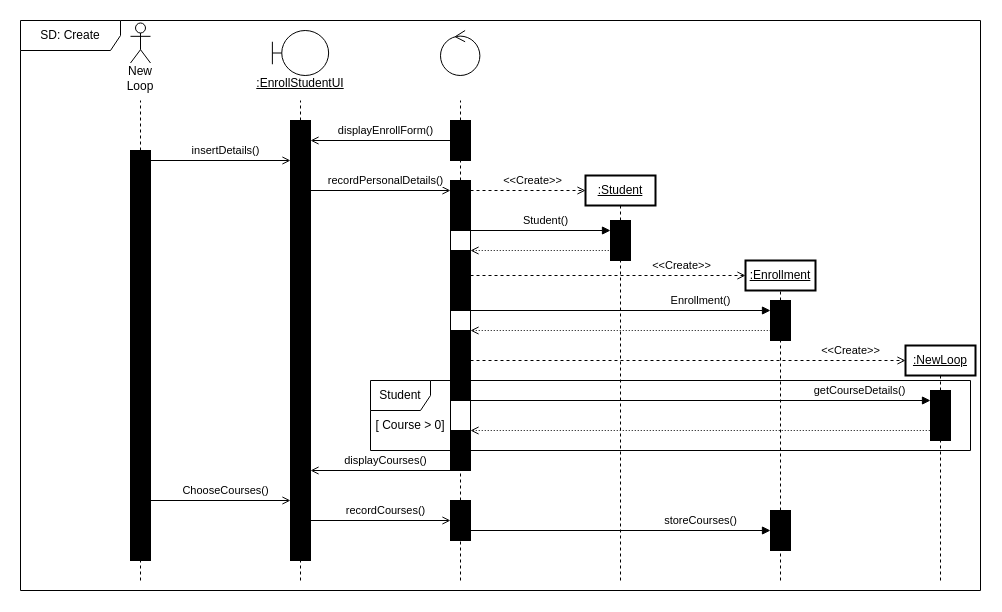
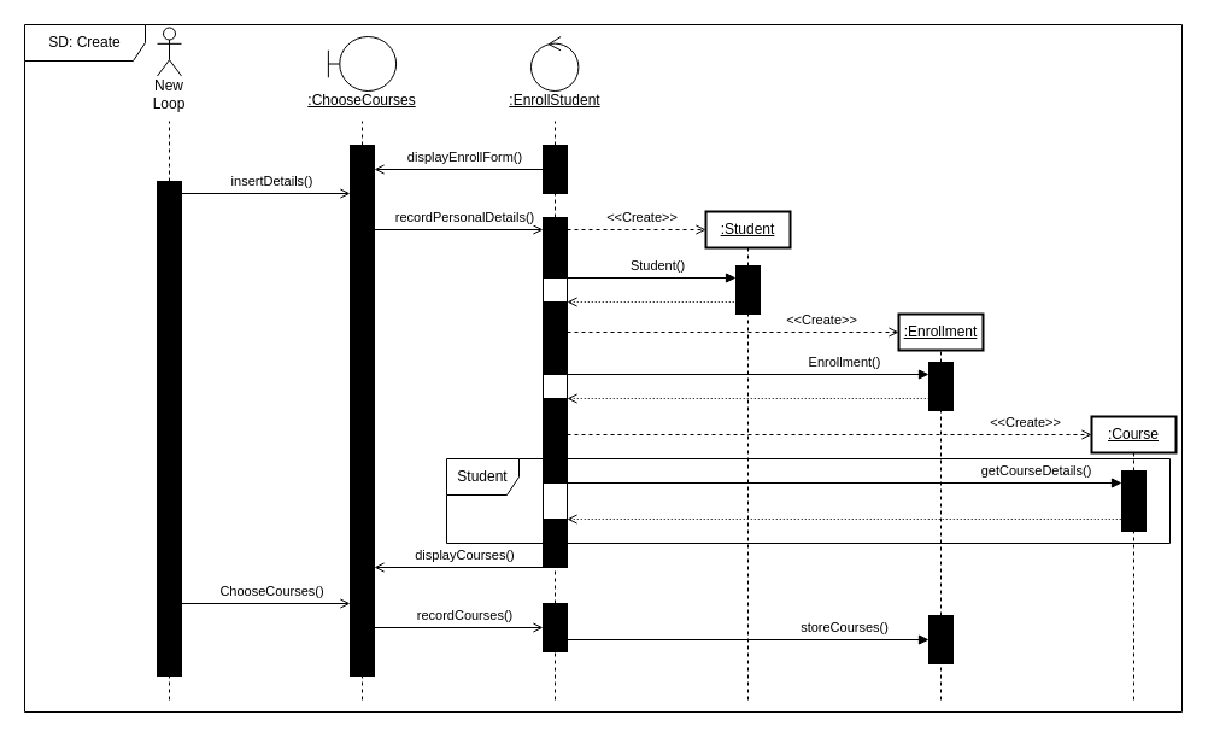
  <mxCell id="0" />
  <mxCell id="1" parent="0" />
  <mxCell id="2" value="SD: Create" style="shape=umlFrame;whiteSpace=wrap;html=1;strokeColor=default;strokeWidth=1;fillColor=#FFFFFF;width=100;height=30;" vertex="1" parent="1"><mxGeometry x="20" y="20" width="960" height="570" as="geometry" /></mxCell>
  <mxCell id="3" value="" style="rounded=0;whiteSpace=wrap;html=1;strokeColor=default;strokeWidth=1;fillColor=#000000;" vertex="1" parent="1"><mxGeometry x="450" y="120" width="20" height="40" as="geometry" /></mxCell>
  <mxCell id="4" value="" style="ellipse;shape=umlControl;whiteSpace=wrap;html=1;aspect=fixed;" vertex="1" parent="1"><mxGeometry x="440" y="30" width="39.38" height="45" as="geometry" /></mxCell>
  <mxCell id="5" value="" style="endArrow=none;dashed=1;html=1;rounded=0;entryX=0.5;entryY=1;entryDx=0;entryDy=0;startArrow=none;" edge="1" parent="1" source="37" target="14"><mxGeometry width="50" height="50" relative="1" as="geometry"><mxPoint x="140" y="500" as="sourcePoint" /><mxPoint x="135" y="100" as="targetPoint" /></mxGeometry></mxCell>
  <mxCell id="6" value="" style="endArrow=none;dashed=1;html=1;rounded=0;entryX=0.5;entryY=1;entryDx=0;entryDy=0;startArrow=none;" edge="1" parent="1" source="39" target="8"><mxGeometry width="50" height="50" relative="1" as="geometry"><mxPoint x="300" y="510" as="sourcePoint" /><mxPoint x="350" y="240" as="targetPoint" /></mxGeometry></mxCell>
  <mxCell id="7" value="" style="shape=umlBoundary;whiteSpace=wrap;html=1;verticalAlign=bottom;" vertex="1" parent="1"><mxGeometry x="271.88" y="30" width="56.25" height="45" as="geometry" /></mxCell>
  <mxCell id="8" value="" style="rounded=0;whiteSpace=wrap;html=1;fillColor=none;strokeColor=none;" vertex="1" parent="1"><mxGeometry x="240" y="20" width="120" height="80" as="geometry" /></mxCell>
- <mxCell id="9" value="&lt;u&gt;:EnrollStudentUI&lt;/u&gt;" style="text;html=1;strokeColor=none;fillColor=none;align=center;verticalAlign=middle;whiteSpace=wrap;rounded=0;" vertex="1" parent="1"><mxGeometry x="240" y="75" width="120" height="15" as="geometry" /></mxCell>
+ <mxCell id="9" value="&lt;u&gt;:ChooseCourses&lt;/u&gt;" style="text;html=1;strokeColor=none;fillColor=none;align=center;verticalAlign=middle;whiteSpace=wrap;rounded=0;" vertex="1" parent="1"><mxGeometry x="240" y="75" width="120" height="15" as="geometry" /></mxCell>
+ <mxCell id="10" value="&lt;u&gt;:EnrollStudent&lt;/u&gt;" style="text;html=1;strokeColor=none;fillColor=none;align=center;verticalAlign=middle;whiteSpace=wrap;rounded=0;" vertex="1" parent="1"><mxGeometry x="400" y="75" width="120" height="15" as="geometry" /></mxCell>
  <mxCell id="11" value="" style="rounded=0;whiteSpace=wrap;html=1;fillColor=none;strokeColor=none;" vertex="1" parent="1"><mxGeometry x="400" y="20" width="120" height="80" as="geometry" /></mxCell>
  <mxCell id="12" value="" style="shape=umlActor;verticalLabelPosition=bottom;verticalAlign=top;html=1;" vertex="1" parent="1"><mxGeometry x="130" y="22.5" width="20" height="40" as="geometry" /></mxCell>
  <mxCell id="13" value="&lt;span style=&quot;&quot;&gt;New&lt;/span&gt;&lt;br style=&quot;&quot;&gt;&lt;span style=&quot;&quot;&gt;Loop&lt;/span&gt;" style="text;html=1;strokeColor=none;fillColor=none;align=center;verticalAlign=middle;whiteSpace=wrap;rounded=0;" vertex="1" parent="1"><mxGeometry x="80" y="70" width="120" height="15" as="geometry" /></mxCell>
  <mxCell id="14" value="" style="rounded=0;whiteSpace=wrap;html=1;fillColor=none;strokeColor=none;" vertex="1" parent="1"><mxGeometry x="80" y="20" width="120" height="80" as="geometry" /></mxCell>
  <mxCell id="15" value="" style="endArrow=none;dashed=1;html=1;rounded=0;entryX=0.5;entryY=1;entryDx=0;entryDy=0;startArrow=none;" edge="1" parent="1" source="3" target="11"><mxGeometry width="50" height="50" relative="1" as="geometry"><mxPoint x="460" y="510" as="sourcePoint" /><mxPoint x="335" y="100" as="targetPoint" /></mxGeometry></mxCell>
  <mxCell id="16" value="&lt;u&gt;:Student&lt;/u&gt;" style="rounded=0;whiteSpace=wrap;html=1;strokeColor=default;fillColor=none;strokeWidth=2;" vertex="1" parent="1"><mxGeometry x="585" y="175" width="70" height="30" as="geometry" /></mxCell>
  <mxCell id="17" value="&lt;u&gt;:Enrollment&lt;/u&gt;" style="rounded=0;whiteSpace=wrap;html=1;strokeColor=default;fillColor=none;strokeWidth=2;" vertex="1" parent="1"><mxGeometry x="745" y="260" width="70" height="30" as="geometry" /></mxCell>
- <mxCell id="18" value="&lt;u&gt;:NewLoop&lt;/u&gt;" style="rounded=0;whiteSpace=wrap;html=1;strokeColor=default;fillColor=none;strokeWidth=2;" vertex="1" parent="1"><mxGeometry x="905" y="345" width="70" height="30" as="geometry" /></mxCell>
+ <mxCell id="18" value="&lt;u&gt;:Course&lt;/u&gt;" style="rounded=0;whiteSpace=wrap;html=1;strokeColor=default;fillColor=none;strokeWidth=2;" vertex="1" parent="1"><mxGeometry x="905" y="345" width="70" height="30" as="geometry" /></mxCell>
  <mxCell id="19" value="" style="endArrow=none;dashed=1;html=1;rounded=0;entryX=0.5;entryY=1;entryDx=0;entryDy=0;startArrow=none;" edge="1" parent="1" source="47" target="16"><mxGeometry width="50" height="50" relative="1" as="geometry"><mxPoint x="620" y="520" as="sourcePoint" /><mxPoint x="435" y="100" as="targetPoint" /></mxGeometry></mxCell>
  <mxCell id="20" value="" style="endArrow=none;dashed=1;html=1;rounded=0;entryX=0.5;entryY=1;entryDx=0;entryDy=0;startArrow=none;" edge="1" parent="1" source="49" target="17"><mxGeometry width="50" height="50" relative="1" as="geometry"><mxPoint x="780" y="485" as="sourcePoint" /><mxPoint x="595" y="20" as="targetPoint" /></mxGeometry></mxCell>
  <mxCell id="21" value="" style="endArrow=none;dashed=1;html=1;rounded=0;entryX=0.5;entryY=1;entryDx=0;entryDy=0;startArrow=none;" edge="1" parent="1" source="54" target="18"><mxGeometry width="50" height="50" relative="1" as="geometry"><mxPoint x="940" y="680" as="sourcePoint" /><mxPoint x="765" y="-15" as="targetPoint" /></mxGeometry></mxCell>
  <mxCell id="22" value="insertDetails()" style="endArrow=open;html=1;rounded=0;endFill=0;" edge="1" parent="1"><mxGeometry x="0.077" y="10" width="50" height="50" relative="1" as="geometry"><mxPoint x="150" y="160" as="sourcePoint" /><mxPoint x="290" y="160" as="targetPoint" /><mxPoint as="offset" /></mxGeometry></mxCell>
  <mxCell id="23" value="displayEnrollForm()" style="endArrow=none;html=1;rounded=0;endFill=0;startArrow=open;startFill=0;" edge="1" parent="1"><mxGeometry x="0.077" y="10" width="50" height="50" relative="1" as="geometry"><mxPoint x="310" y="140" as="sourcePoint" /><mxPoint x="450" y="140" as="targetPoint" /><mxPoint as="offset" /></mxGeometry></mxCell>
  <mxCell id="24" value="recordPersonalDetails()" style="endArrow=open;html=1;rounded=0;endFill=0;startArrow=none;startFill=0;" edge="1" parent="1"><mxGeometry x="0.077" y="10" width="50" height="50" relative="1" as="geometry"><mxPoint x="310" y="190" as="sourcePoint" /><mxPoint x="450" y="190" as="targetPoint" /><mxPoint as="offset" /></mxGeometry></mxCell>
  <mxCell id="25" value="&amp;lt;&amp;lt;Create&amp;gt;&amp;gt;" style="endArrow=open;html=1;rounded=0;endFill=0;startArrow=none;startFill=0;dashed=1;" edge="1" parent="1"><mxGeometry x="0.077" y="10" width="50" height="50" relative="1" as="geometry"><mxPoint x="470" y="190" as="sourcePoint" /><mxPoint x="585" y="190" as="targetPoint" /><mxPoint as="offset" /></mxGeometry></mxCell>
  <mxCell id="26" value="Student()" style="endArrow=block;html=1;rounded=0;endFill=1;startArrow=none;startFill=0;" edge="1" parent="1"><mxGeometry x="0.077" y="10" width="50" height="50" relative="1" as="geometry"><mxPoint x="470" y="230" as="sourcePoint" /><mxPoint x="610" y="230" as="targetPoint" /><mxPoint as="offset" /></mxGeometry></mxCell>
  <mxCell id="27" value="" style="endArrow=none;html=1;rounded=0;endFill=0;startArrow=open;startFill=0;dashed=1;dashPattern=1 2;" edge="1" parent="1"><mxGeometry x="0.077" y="10" width="50" height="50" relative="1" as="geometry"><mxPoint x="470" y="250" as="sourcePoint" /><mxPoint x="610" y="250" as="targetPoint" /><mxPoint as="offset" /></mxGeometry></mxCell>
  <mxCell id="28" value="&amp;lt;&amp;lt;Create&amp;gt;&amp;gt;" style="endArrow=open;html=1;rounded=0;endFill=0;startArrow=none;startFill=0;dashed=1;" edge="1" parent="1"><mxGeometry x="0.533" y="10" width="50" height="50" relative="1" as="geometry"><mxPoint x="470" y="275" as="sourcePoint" /><mxPoint x="745" y="275" as="targetPoint" /><mxPoint as="offset" /></mxGeometry></mxCell>
  <mxCell id="29" value="Enrollment()" style="endArrow=block;html=1;rounded=0;endFill=1;startArrow=none;startFill=0;" edge="1" parent="1"><mxGeometry x="0.533" y="10" width="50" height="50" relative="1" as="geometry"><mxPoint x="470" y="310" as="sourcePoint" /><mxPoint x="770" y="310" as="targetPoint" /><mxPoint as="offset" /></mxGeometry></mxCell>
  <mxCell id="30" value="" style="endArrow=none;html=1;rounded=0;endFill=0;startArrow=open;startFill=0;dashed=1;dashPattern=1 2;" edge="1" parent="1"><mxGeometry x="0.533" y="13" width="50" height="50" relative="1" as="geometry"><mxPoint x="470" y="330" as="sourcePoint" /><mxPoint x="770" y="330" as="targetPoint" /><mxPoint as="offset" /></mxGeometry></mxCell>
  <mxCell id="31" value="getCourseDetails()" style="endArrow=block;html=1;rounded=0;endFill=1;startArrow=none;startFill=0;" edge="1" parent="1"><mxGeometry x="0.696" y="10" width="50" height="50" relative="1" as="geometry"><mxPoint x="470" y="400" as="sourcePoint" /><mxPoint x="930" y="400" as="targetPoint" /><mxPoint x="-1" as="offset" /></mxGeometry></mxCell>
  <mxCell id="32" value="" style="endArrow=none;html=1;rounded=0;endFill=0;startArrow=open;startFill=0;dashed=1;dashPattern=1 2;" edge="1" parent="1"><mxGeometry x="0.533" y="13" width="50" height="50" relative="1" as="geometry"><mxPoint x="470" y="430" as="sourcePoint" /><mxPoint x="930" y="430" as="targetPoint" /><mxPoint as="offset" /></mxGeometry></mxCell>
  <mxCell id="33" value="storeCourses()" style="endArrow=block;html=1;rounded=0;endFill=1;startArrow=none;startFill=0;" edge="1" parent="1"><mxGeometry x="0.533" y="10" width="50" height="50" relative="1" as="geometry"><mxPoint x="470" y="530" as="sourcePoint" /><mxPoint x="770" y="530" as="targetPoint" /><mxPoint as="offset" /></mxGeometry></mxCell>
  <mxCell id="34" value="displayCourses()" style="endArrow=none;html=1;rounded=0;endFill=0;startArrow=open;startFill=0;" edge="1" parent="1"><mxGeometry x="0.077" y="10" width="50" height="50" relative="1" as="geometry"><mxPoint x="310" y="470" as="sourcePoint" /><mxPoint x="450" y="470" as="targetPoint" /><mxPoint as="offset" /></mxGeometry></mxCell>
  <mxCell id="35" value="recordCourses()" style="endArrow=open;html=1;rounded=0;endFill=0;startArrow=none;startFill=0;" edge="1" parent="1"><mxGeometry x="0.077" y="10" width="50" height="50" relative="1" as="geometry"><mxPoint x="310" y="520" as="sourcePoint" /><mxPoint x="450" y="520" as="targetPoint" /><mxPoint as="offset" /></mxGeometry></mxCell>
  <mxCell id="36" value="ChooseCourses()" style="endArrow=open;html=1;rounded=0;endFill=0;" edge="1" parent="1"><mxGeometry x="0.077" y="10" width="50" height="50" relative="1" as="geometry"><mxPoint x="150" y="500" as="sourcePoint" /><mxPoint x="290" y="500" as="targetPoint" /><mxPoint as="offset" /></mxGeometry></mxCell>
  <mxCell id="37" value="" style="rounded=0;whiteSpace=wrap;html=1;strokeColor=default;strokeWidth=1;fillColor=#000000;" vertex="1" parent="1"><mxGeometry x="130" y="150" width="20" height="410" as="geometry" /></mxCell>
  <mxCell id="38" value="" style="endArrow=none;dashed=1;html=1;rounded=0;entryX=0.5;entryY=1;entryDx=0;entryDy=0;" edge="1" parent="1" target="37"><mxGeometry width="50" height="50" relative="1" as="geometry"><mxPoint x="140" y="580" as="sourcePoint" /><mxPoint x="140" y="90" as="targetPoint" /></mxGeometry></mxCell>
  <mxCell id="39" value="" style="rounded=0;whiteSpace=wrap;html=1;strokeColor=default;strokeWidth=1;fillColor=#000000;" vertex="1" parent="1"><mxGeometry x="290" y="120" width="20" height="440" as="geometry" /></mxCell>
  <mxCell id="40" value="" style="endArrow=none;dashed=1;html=1;rounded=0;entryX=0.5;entryY=1;entryDx=0;entryDy=0;" edge="1" parent="1" target="39"><mxGeometry width="50" height="50" relative="1" as="geometry"><mxPoint x="300" y="580" as="sourcePoint" /><mxPoint x="300" y="90" as="targetPoint" /></mxGeometry></mxCell>
  <mxCell id="41" value="" style="endArrow=none;dashed=1;html=1;rounded=0;entryX=0.5;entryY=1;entryDx=0;entryDy=0;startArrow=none;" edge="1" parent="1" source="42" target="3"><mxGeometry width="50" height="50" relative="1" as="geometry"><mxPoint x="460" y="510" as="sourcePoint" /><mxPoint x="460" y="90" as="targetPoint" /></mxGeometry></mxCell>
  <mxCell id="42" value="" style="rounded=0;whiteSpace=wrap;html=1;strokeColor=default;strokeWidth=1;fillColor=#000000;" vertex="1" parent="1"><mxGeometry x="450" y="180" width="20" height="50" as="geometry" /></mxCell>
  <mxCell id="43" value="" style="rounded=0;whiteSpace=wrap;html=1;strokeColor=default;strokeWidth=1;fillColor=none;" vertex="1" parent="1"><mxGeometry x="450" y="230" width="20" height="20" as="geometry" /></mxCell>
  <mxCell id="44" value="" style="rounded=0;whiteSpace=wrap;html=1;strokeColor=default;strokeWidth=1;fillColor=#000000;" vertex="1" parent="1"><mxGeometry x="450" y="250" width="20" height="60" as="geometry" /></mxCell>
  <mxCell id="45" value="" style="rounded=0;whiteSpace=wrap;html=1;strokeColor=default;strokeWidth=1;fillColor=none;" vertex="1" parent="1"><mxGeometry x="450" y="310" width="20" height="20" as="geometry" /></mxCell>
  <mxCell id="46" value="" style="endArrow=none;dashed=1;html=1;rounded=0;entryX=0.5;entryY=1;entryDx=0;entryDy=0;startArrow=none;" edge="1" parent="1" source="51" target="45"><mxGeometry width="50" height="50" relative="1" as="geometry"><mxPoint x="460" y="510" as="sourcePoint" /><mxPoint x="460" y="270" as="targetPoint" /></mxGeometry></mxCell>
  <mxCell id="47" value="" style="rounded=0;whiteSpace=wrap;html=1;strokeColor=default;strokeWidth=1;fillColor=#000000;" vertex="1" parent="1"><mxGeometry x="610" y="220" width="20" height="40" as="geometry" /></mxCell>
  <mxCell id="48" value="" style="endArrow=none;dashed=1;html=1;rounded=0;entryX=0.5;entryY=1;entryDx=0;entryDy=0;" edge="1" parent="1" target="47"><mxGeometry width="50" height="50" relative="1" as="geometry"><mxPoint x="620" y="580" as="sourcePoint" /><mxPoint x="620" y="205" as="targetPoint" /></mxGeometry></mxCell>
  <mxCell id="49" value="" style="rounded=0;whiteSpace=wrap;html=1;strokeColor=default;strokeWidth=1;fillColor=#000000;" vertex="1" parent="1"><mxGeometry x="770" y="300" width="20" height="40" as="geometry" /></mxCell>
  <mxCell id="50" value="" style="endArrow=none;dashed=1;html=1;rounded=0;entryX=0.5;entryY=1;entryDx=0;entryDy=0;" edge="1" parent="1" target="60"><mxGeometry width="50" height="50" relative="1" as="geometry"><mxPoint x="780" y="580" as="sourcePoint" /><mxPoint x="780" y="290" as="targetPoint" /></mxGeometry></mxCell>
  <mxCell id="51" value="" style="rounded=0;whiteSpace=wrap;html=1;strokeColor=default;strokeWidth=1;fillColor=#000000;" vertex="1" parent="1"><mxGeometry x="450" y="330" width="20" height="70" as="geometry" /></mxCell>
  <mxCell id="52" value="" style="endArrow=none;dashed=1;html=1;rounded=0;entryX=0.5;entryY=1;entryDx=0;entryDy=0;startArrow=none;" edge="1" parent="1" source="58" target="57"><mxGeometry width="50" height="50" relative="1" as="geometry"><mxPoint x="460" y="670" as="sourcePoint" /><mxPoint x="460" y="330" as="targetPoint" /></mxGeometry></mxCell>
  <mxCell id="53" value="&amp;lt;&amp;lt;Create&amp;gt;&amp;gt;" style="endArrow=open;html=1;rounded=0;endFill=0;startArrow=none;startFill=0;dashed=1;" edge="1" parent="1"><mxGeometry x="0.747" y="10" width="50" height="50" relative="1" as="geometry"><mxPoint x="470" y="360" as="sourcePoint" /><mxPoint x="905" y="360" as="targetPoint" /><mxPoint as="offset" /></mxGeometry></mxCell>
  <mxCell id="54" value="" style="rounded=0;whiteSpace=wrap;html=1;strokeColor=default;strokeWidth=1;fillColor=#000000;" vertex="1" parent="1"><mxGeometry x="930" y="390" width="20" height="50" as="geometry" /></mxCell>
  <mxCell id="55" value="" style="endArrow=none;dashed=1;html=1;rounded=0;entryX=0.5;entryY=1;entryDx=0;entryDy=0;" edge="1" parent="1" target="54"><mxGeometry width="50" height="50" relative="1" as="geometry"><mxPoint x="940" y="580" as="sourcePoint" /><mxPoint x="940" y="375" as="targetPoint" /></mxGeometry></mxCell>
  <mxCell id="56" value="" style="rounded=0;whiteSpace=wrap;html=1;strokeColor=default;strokeWidth=1;fillColor=none;" vertex="1" parent="1"><mxGeometry x="450" y="400" width="20" height="30" as="geometry" /></mxCell>
  <mxCell id="57" value="" style="rounded=0;whiteSpace=wrap;html=1;strokeColor=default;strokeWidth=1;fillColor=#000000;" vertex="1" parent="1"><mxGeometry x="450" y="430" width="20" height="40" as="geometry" /></mxCell>
  <mxCell id="58" value="" style="rounded=0;whiteSpace=wrap;html=1;strokeColor=default;strokeWidth=1;fillColor=#000000;" vertex="1" parent="1"><mxGeometry x="450" y="500" width="20" height="40" as="geometry" /></mxCell>
  <mxCell id="59" value="" style="endArrow=none;dashed=1;html=1;rounded=0;entryX=0.5;entryY=1;entryDx=0;entryDy=0;" edge="1" parent="1" target="58"><mxGeometry width="50" height="50" relative="1" as="geometry"><mxPoint x="460" y="580" as="sourcePoint" /><mxPoint x="460" y="500" as="targetPoint" /></mxGeometry></mxCell>
  <mxCell id="60" value="" style="rounded=0;whiteSpace=wrap;html=1;strokeColor=default;strokeWidth=1;fillColor=#000000;" vertex="1" parent="1"><mxGeometry x="770" y="510" width="20" height="40" as="geometry" /></mxCell>
  <mxCell id="61" value="Student" style="shape=umlFrame;whiteSpace=wrap;html=1;strokeColor=default;strokeWidth=1;fillColor=#FFFFFF;" vertex="1" parent="1"><mxGeometry x="370" y="380" width="600" height="70" as="geometry" /></mxCell>
- <mxCell id="62" value="[ Course &amp;gt; 0]" style="text;html=1;strokeColor=none;fillColor=none;align=center;verticalAlign=middle;whiteSpace=wrap;rounded=0;strokeWidth=1;" vertex="1" parent="1"><mxGeometry x="370" y="410" width="80" height="30" as="geometry" /></mxCell>
  <mxCell id="63" value="" style="endArrow=none;dashed=1;html=1;rounded=0;entryX=0.5;entryY=1;entryDx=0;entryDy=0;exitX=0.5;exitY=0;exitDx=0;exitDy=0;" edge="1" parent="1" source="60" target="49"><mxGeometry width="50" height="50" relative="1" as="geometry"><mxPoint x="790" y="590" as="sourcePoint" /><mxPoint x="1010" y="370" as="targetPoint" /></mxGeometry></mxCell>
